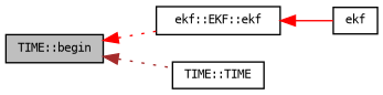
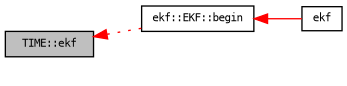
  digraph {
    rankdir=LR
    node [color=black fontname=DejaVuSansMono fontsize=8 shape=record]
    edge [color=red dir=back fontname=DejaVuSansMono fontsize=8 labelfontname=DejaVuSansMono labelfontsize=8 style=dotted]
-   n1 [fillcolor=grey75 fontcolor=black height=0.2 label="TIME::begin" style=filled width=0.4]
-   n2 [height=0.2 label="ekf::EKF::ekf" width=0.4]
-   n3 [height=0.2 label="TIME::TIME" width=0.4]
+   n1 [fillcolor=grey75 fontcolor=black height=0.2 label="TIME::ekf" style=filled width=0.4]
+   n2 [height=0.2 label="ekf::EKF::begin" width=0.4]
    n4 [height=0.2 label=ekf width=0.4]
    n1 -> n2
-   n1 -> n3 [color=brown]
    n2 -> n4 [style=solid]
  }
